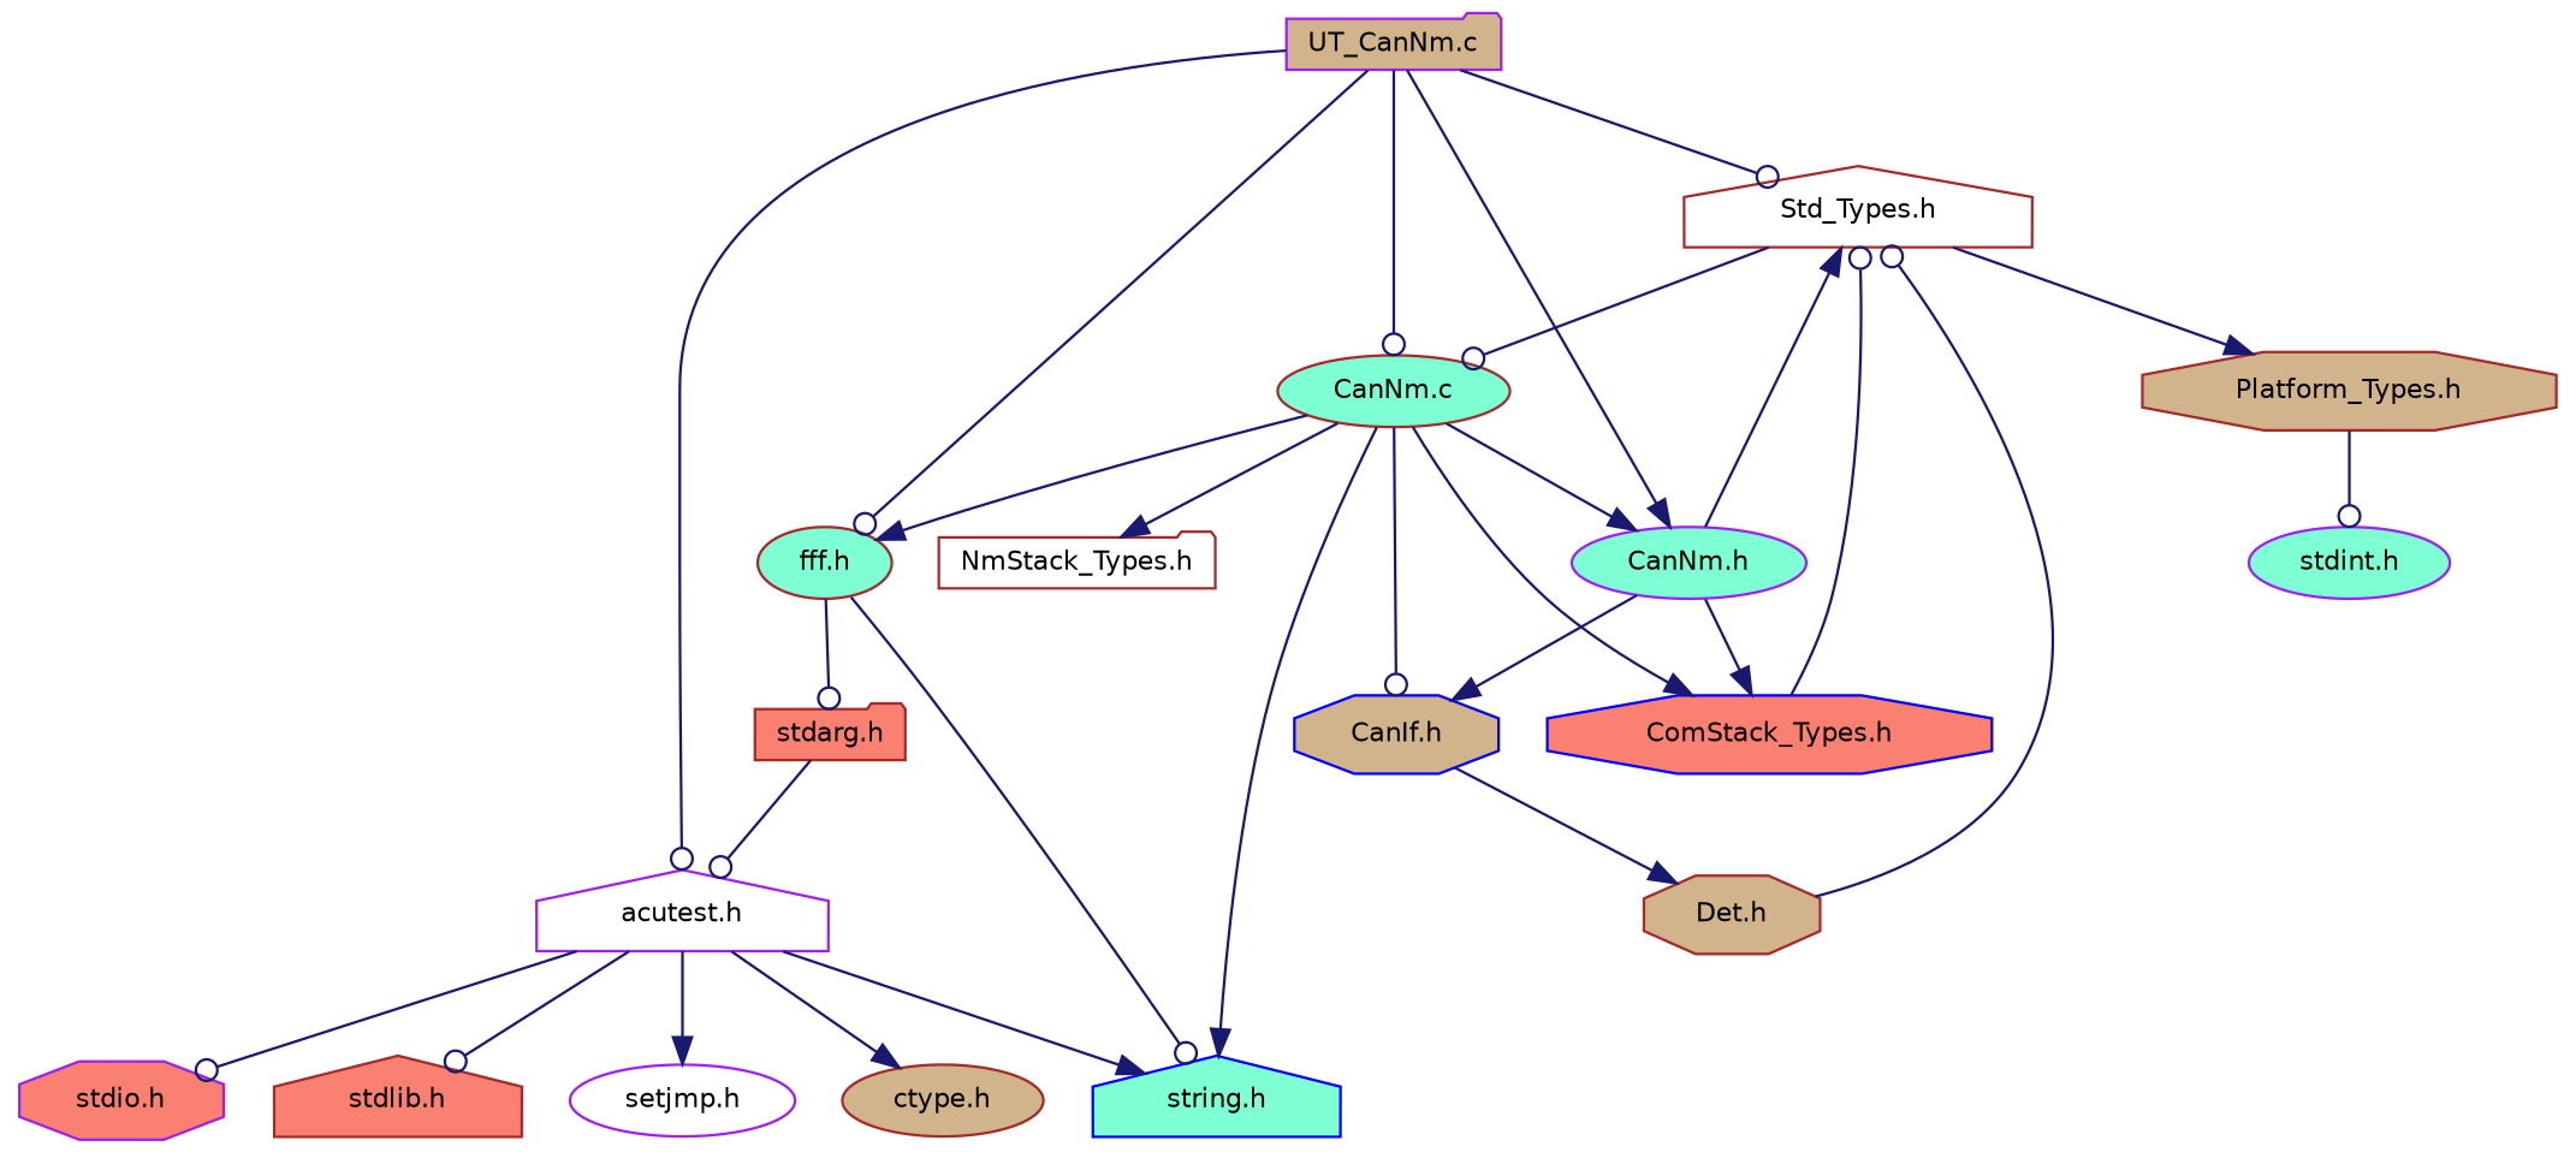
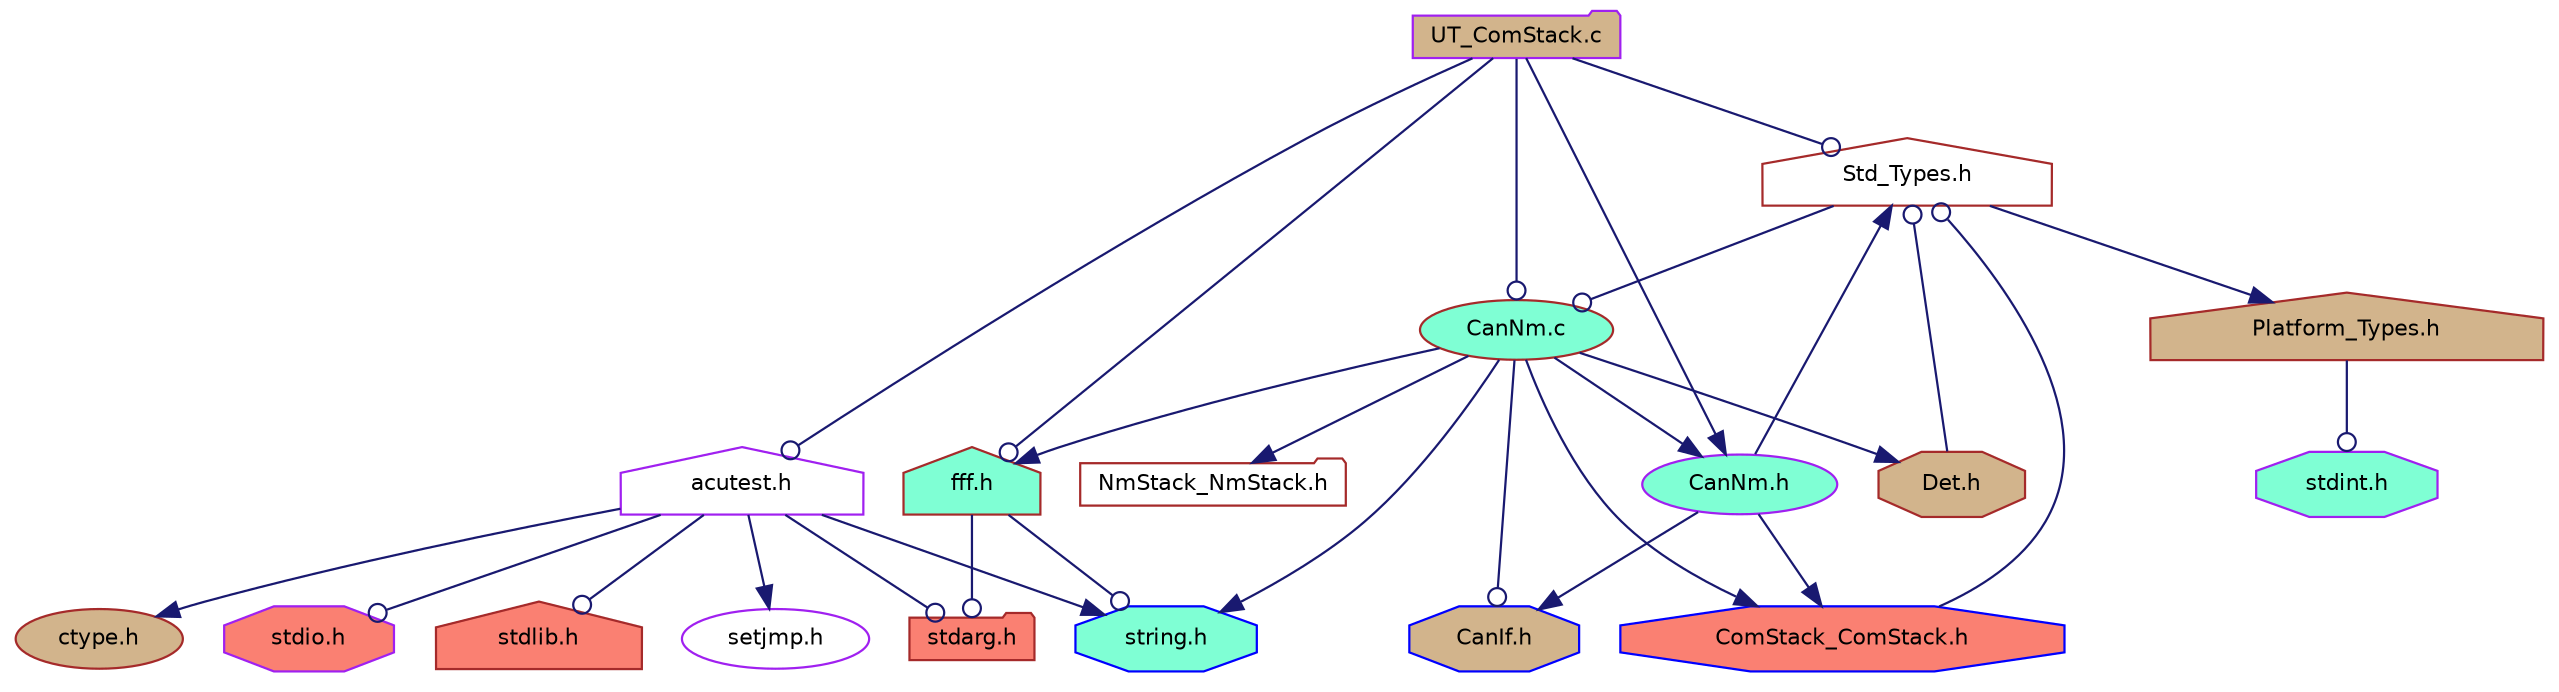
  digraph {
    node [color=brown fillcolor=tan fontname=Helvetica fontsize=10 shape=house style=filled]
    edge [arrowhead=odot color=midnightblue fontname=Helvetica fontsize=10 labelfontname=Helvetica labelfontsize=10 style=solid]
-   n1 [color=purple fontcolor=black height=0.2 label="UT_CanNm.c" shape=folder width=0.4]
+   n1 [color=purple fontcolor=black height=0.2 label="UT_ComStack.c" shape=folder width=0.4]
    n2 [fillcolor=white height=0.2 label="Std_Types.h" width=0.4]
    n3 [color=purple fillcolor=white height=0.2 label="acutest.h" width=0.4]
-   n4 [fillcolor=aquamarine height=0.2 label="fff.h" shape=ellipse width=0.4]
+   n4 [fillcolor=aquamarine height=0.2 label="fff.h" width=0.4]
    n5 [color=purple fillcolor=aquamarine height=0.2 label="CanNm.h" shape=ellipse width=0.4]
    n6 [fillcolor=aquamarine height=0.2 label="CanNm.c" shape=ellipse width=0.4]
-   n7 [height=0.2 label="Platform_Types.h" shape=octagon width=0.4]
+   n7 [height=0.2 label="Platform_Types.h" width=0.4]
    n8 [height=0.2 label="ctype.h" shape=ellipse width=0.4]
    n9 [fillcolor=salmon height=0.2 label="stdarg.h" shape=folder width=0.4]
    n10 [color=purple fillcolor=salmon height=0.2 label="stdio.h" shape=octagon width=0.4]
    n11 [fillcolor=salmon height=0.2 label="stdlib.h" width=0.4]
-   n12 [color=blue fillcolor=aquamarine height=0.2 label="string.h" width=0.4]
+   n12 [color=blue fillcolor=aquamarine height=0.2 label="string.h" shape=octagon width=0.4]
    n13 [color=purple fillcolor=white height=0.2 label="setjmp.h" shape=ellipse width=0.4]
-   n14 [color=blue fillcolor=salmon height=0.2 label="ComStack_Types.h" shape=octagon width=0.4]
+   n14 [color=blue fillcolor=salmon height=0.2 label="ComStack_ComStack.h" shape=octagon width=0.4]
    n15 [color=blue height=0.2 label="CanIf.h" shape=octagon width=0.4]
-   n16 [fillcolor=white height=0.2 label="NmStack_Types.h" shape=folder width=0.4]
+   n16 [fillcolor=white height=0.2 label="NmStack_NmStack.h" shape=folder width=0.4]
    n17 [height=0.2 label="Det.h" shape=octagon width=0.4]
-   n18 [color=purple fillcolor=aquamarine height=0.2 label="stdint.h" shape=ellipse width=0.4]
+   n18 [color=purple fillcolor=aquamarine height=0.2 label="stdint.h" shape=octagon width=0.4]
    n1 -> n2
    n1 -> n3
    n1 -> n4
    n1 -> n5 [arrowhead=normal]
    n1 -> n6
    n2 -> n6
    n2 -> n7 [arrowhead=normal]
    n3 -> n8 [arrowhead=normal]
-   n9 -> n3
+   n3 -> n9
    n3 -> n10
    n3 -> n11
    n3 -> n12 [arrowhead=normal]
    n3 -> n13 [arrowhead=normal]
    n4 -> n9
    n4 -> n12
    n5 -> n2 [arrowhead=normal]
    n5 -> n14 [arrowhead=normal]
    n5 -> n15 [arrowhead=normal]
    n6 -> n4 [arrowhead=normal]
    n6 -> n5 [arrowhead=normal]
    n6 -> n12 [arrowhead=normal]
    n6 -> n14 [arrowhead=normal]
    n6 -> n15
    n6 -> n16 [arrowhead=normal]
-   n15 -> n17 [arrowhead=normal]
+   n6 -> n17 [arrowhead=normal]
    n7 -> n18
    n14 -> n2
    n17 -> n2
  }
